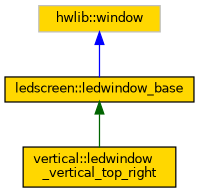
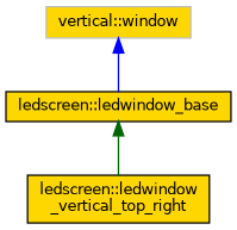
  digraph {
    node [color=black fillcolor=gold fontname=Helvetica fontsize=10 shape=record style=filled]
    edge [dir=back fontname=Helvetica fontsize=10 labelfontname=Helvetica labelfontsize=10 style=solid]
-   n1 [fontcolor=black height=0.2 label="vertical::ledwindow\l_vertical_top_right" width=0.4]
+   n1 [fontcolor=black height=0.2 label="ledscreen::ledwindow\l_vertical_top_right" width=0.4]
    n2 [height=0.2 label="ledscreen::ledwindow_base" width=0.4]
-   n3 [color=grey75 height=0.2 label="hwlib::window" width=0.4]
+   n3 [color=grey75 height=0.2 label="vertical::window" width=0.4]
    n2 -> n1 [color=darkgreen]
    n3 -> n2 [color=blue]
  }
